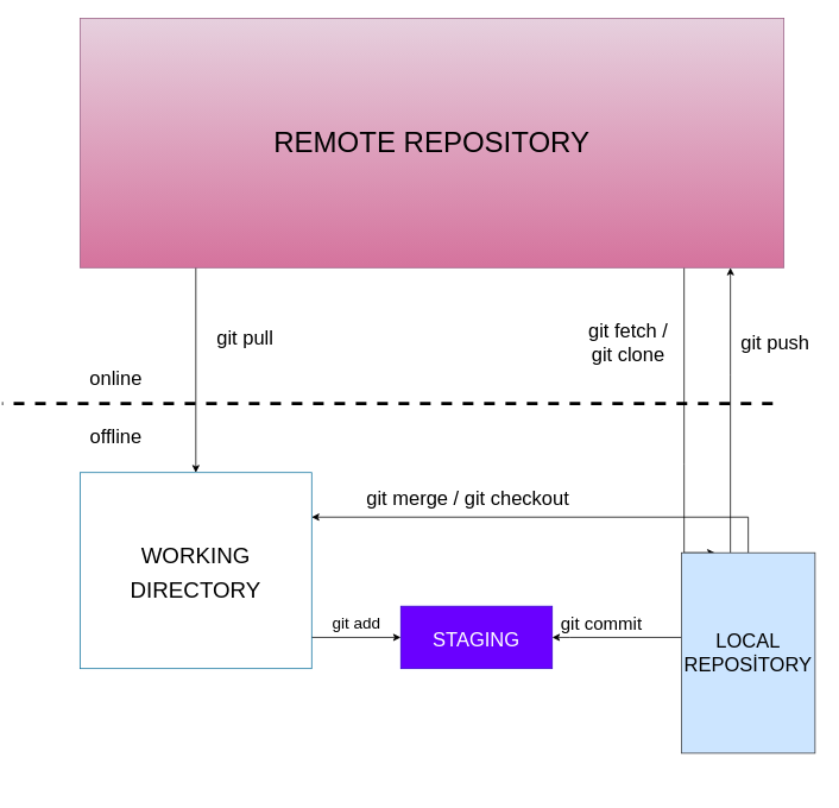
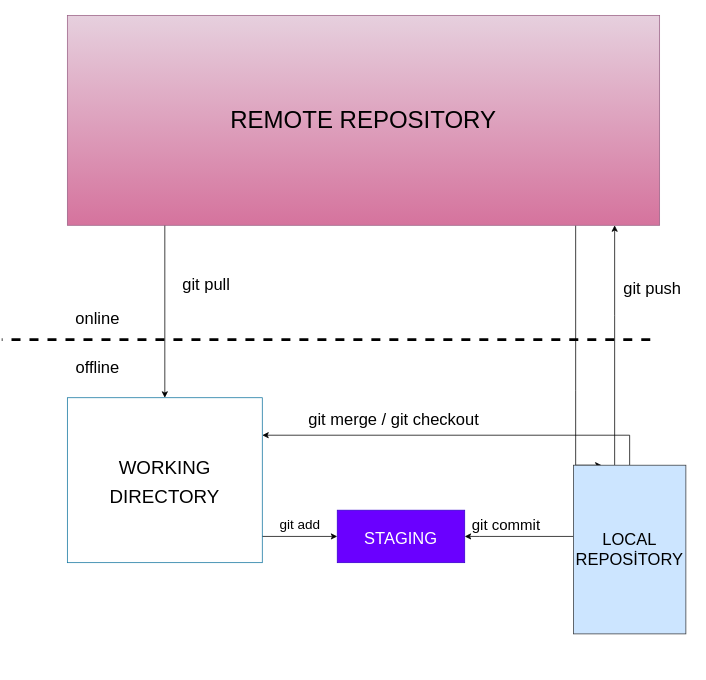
  <mxCell id="0" />
  <mxCell id="1" parent="0" />
  <mxCell id="2" style="edgeStyle=orthogonalEdgeStyle;rounded=0;orthogonalLoop=1;jettySize=auto;html=1;entryX=0.5;entryY=0;entryDx=0;entryDy=0;fontSize=32;" edge="1" parent="1" target="6"><mxGeometry relative="1" as="geometry"><mxPoint x="145" y="230" as="sourcePoint" /><Array as="points"><mxPoint x="150" y="230" /></Array></mxGeometry></mxCell>
  <mxCell id="3" style="edgeStyle=orthogonalEdgeStyle;rounded=0;orthogonalLoop=1;jettySize=auto;html=1;fontSize=22;entryX=0.25;entryY=0;entryDx=0;entryDy=0;" edge="1" parent="1" source="4" target="11"><mxGeometry relative="1" as="geometry"><mxPoint x="700" y="520" as="targetPoint" /><Array as="points"><mxPoint x="698" y="520" /><mxPoint x="698" y="520" /></Array></mxGeometry></mxCell>
  <mxCell id="4" value="&lt;font style=&quot;font-size: 32px;&quot;&gt;REMOTE REPOSITORY&lt;/font&gt;" style="rounded=0;whiteSpace=wrap;html=1;fillColor=#e6d0de;strokeColor=#996185;gradientColor=#d5739d;" vertex="1" parent="1"><mxGeometry x="20" y="20" width="790" height="280" as="geometry" /></mxCell>
  <mxCell id="5" style="edgeStyle=orthogonalEdgeStyle;rounded=0;orthogonalLoop=1;jettySize=auto;html=1;entryX=0;entryY=0.5;entryDx=0;entryDy=0;fontSize=22;exitX=0.999;exitY=0.836;exitDx=0;exitDy=0;exitPerimeter=0;" edge="1" parent="1" source="6" target="7"><mxGeometry relative="1" as="geometry"><Array as="points"><mxPoint x="280" y="715" /></Array></mxGeometry></mxCell>
  <mxCell id="6" value="&lt;font style=&quot;font-size: 25px;&quot;&gt;WORKING DIRECTORY&lt;/font&gt;" style="rounded=0;whiteSpace=wrap;html=1;fontSize=32;fillColor=#ffffff;strokeColor=#10739e;" vertex="1" parent="1"><mxGeometry x="20" y="530" width="260" height="220" as="geometry" /></mxCell>
  <mxCell id="7" value="&lt;font style=&quot;font-size: 22px;&quot;&gt;STAGING&lt;/font&gt;" style="rounded=0;whiteSpace=wrap;html=1;fontSize=32;fillColor=#6a00ff;fontColor=#ffffff;strokeColor=#3700CC;" vertex="1" parent="1"><mxGeometry x="380" y="680" width="170" height="70" as="geometry" /></mxCell>
  <mxCell id="8" style="edgeStyle=orthogonalEdgeStyle;rounded=0;orthogonalLoop=1;jettySize=auto;html=1;entryX=1;entryY=0.5;entryDx=0;entryDy=0;fontSize=22;" edge="1" parent="1" source="11" target="7"><mxGeometry relative="1" as="geometry"><Array as="points"><mxPoint x="570" y="715" /><mxPoint x="570" y="715" /></Array></mxGeometry></mxCell>
  <mxCell id="9" style="edgeStyle=orthogonalEdgeStyle;rounded=0;orthogonalLoop=1;jettySize=auto;html=1;fontSize=22;" edge="1" parent="1" source="11"><mxGeometry relative="1" as="geometry"><mxPoint x="280" y="580" as="targetPoint" /><Array as="points"><mxPoint x="280" y="580" /></Array></mxGeometry></mxCell>
  <mxCell id="10" style="edgeStyle=orthogonalEdgeStyle;rounded=0;orthogonalLoop=1;jettySize=auto;html=1;fontSize=22;" edge="1" parent="1" source="11"><mxGeometry relative="1" as="geometry"><mxPoint x="750" y="300" as="targetPoint" /><Array as="points"><mxPoint x="750" y="420" /><mxPoint x="750" y="420" /></Array></mxGeometry></mxCell>
  <mxCell id="11" value="LOCAL&lt;br&gt;REPOSİTORY" style="rounded=0;whiteSpace=wrap;html=1;fontSize=22;fillColor=#cce5ff;strokeColor=#36393d;" vertex="1" parent="1"><mxGeometry x="695" y="620" width="150" height="225" as="geometry" /></mxCell>
  <mxCell id="12" value="git merge / git checkout" style="text;html=1;align=center;verticalAlign=middle;resizable=0;points=[];autosize=1;strokeColor=none;fillColor=none;fontSize=22;" vertex="1" parent="1"><mxGeometry x="330" y="540" width="250" height="40" as="geometry" /></mxCell>
  <mxCell id="13" value="git push" style="text;html=1;align=center;verticalAlign=middle;resizable=0;points=[];autosize=1;strokeColor=none;fillColor=none;fontSize=22;" vertex="1" parent="1"><mxGeometry x="750" y="365" width="100" height="40" as="geometry" /></mxCell>
- <mxCell id="14" value="git fetch /&lt;br&gt;git clone" style="text;html=1;align=center;verticalAlign=middle;resizable=0;points=[];autosize=1;strokeColor=none;fillColor=none;fontSize=22;" vertex="1" parent="1"><mxGeometry x="580" y="350" width="110" height="70" as="geometry" /></mxCell>
  <mxCell id="15" value="" style="line;strokeWidth=4;direction=south;html=1;perimeter=backbonePerimeter;points=[];outlineConnect=0;fontSize=22;rotation=90;dashed=1;" vertex="1" parent="1"><mxGeometry x="360" y="20" width="10" height="865" as="geometry" /></mxCell>
  <mxCell id="16" value="git pull" style="text;html=1;align=center;verticalAlign=middle;resizable=0;points=[];autosize=1;strokeColor=none;fillColor=none;fontSize=22;" vertex="1" parent="1"><mxGeometry x="160" y="360" width="90" height="40" as="geometry" /></mxCell>
  <mxCell id="17" value="online" style="text;html=1;align=center;verticalAlign=middle;resizable=0;points=[];autosize=1;strokeColor=none;fillColor=none;fontSize=22;" vertex="1" parent="1"><mxGeometry x="20" y="405" width="80" height="40" as="geometry" /></mxCell>
  <mxCell id="18" value="&lt;div&gt;offline&lt;/div&gt;" style="text;html=1;align=center;verticalAlign=middle;resizable=0;points=[];autosize=1;strokeColor=none;fillColor=none;fontSize=22;" vertex="1" parent="1"><mxGeometry x="20" y="470" width="80" height="40" as="geometry" /></mxCell>
  <mxCell id="19" value="&lt;div style=&quot;font-size: 18px;&quot;&gt;git add&lt;/div&gt;" style="text;html=1;align=center;verticalAlign=middle;resizable=0;points=[];autosize=1;strokeColor=none;fillColor=none;fontSize=22;" vertex="1" parent="1"><mxGeometry x="290" y="680" width="80" height="40" as="geometry" /></mxCell>
  <mxCell id="20" value="&lt;font style=&quot;font-size: 20px;&quot;&gt;git commit&lt;/font&gt;" style="text;html=1;align=center;verticalAlign=middle;resizable=0;points=[];autosize=1;strokeColor=none;fillColor=none;fontSize=22;" vertex="1" parent="1"><mxGeometry x="550" y="680" width="110" height="40" as="geometry" /></mxCell>
